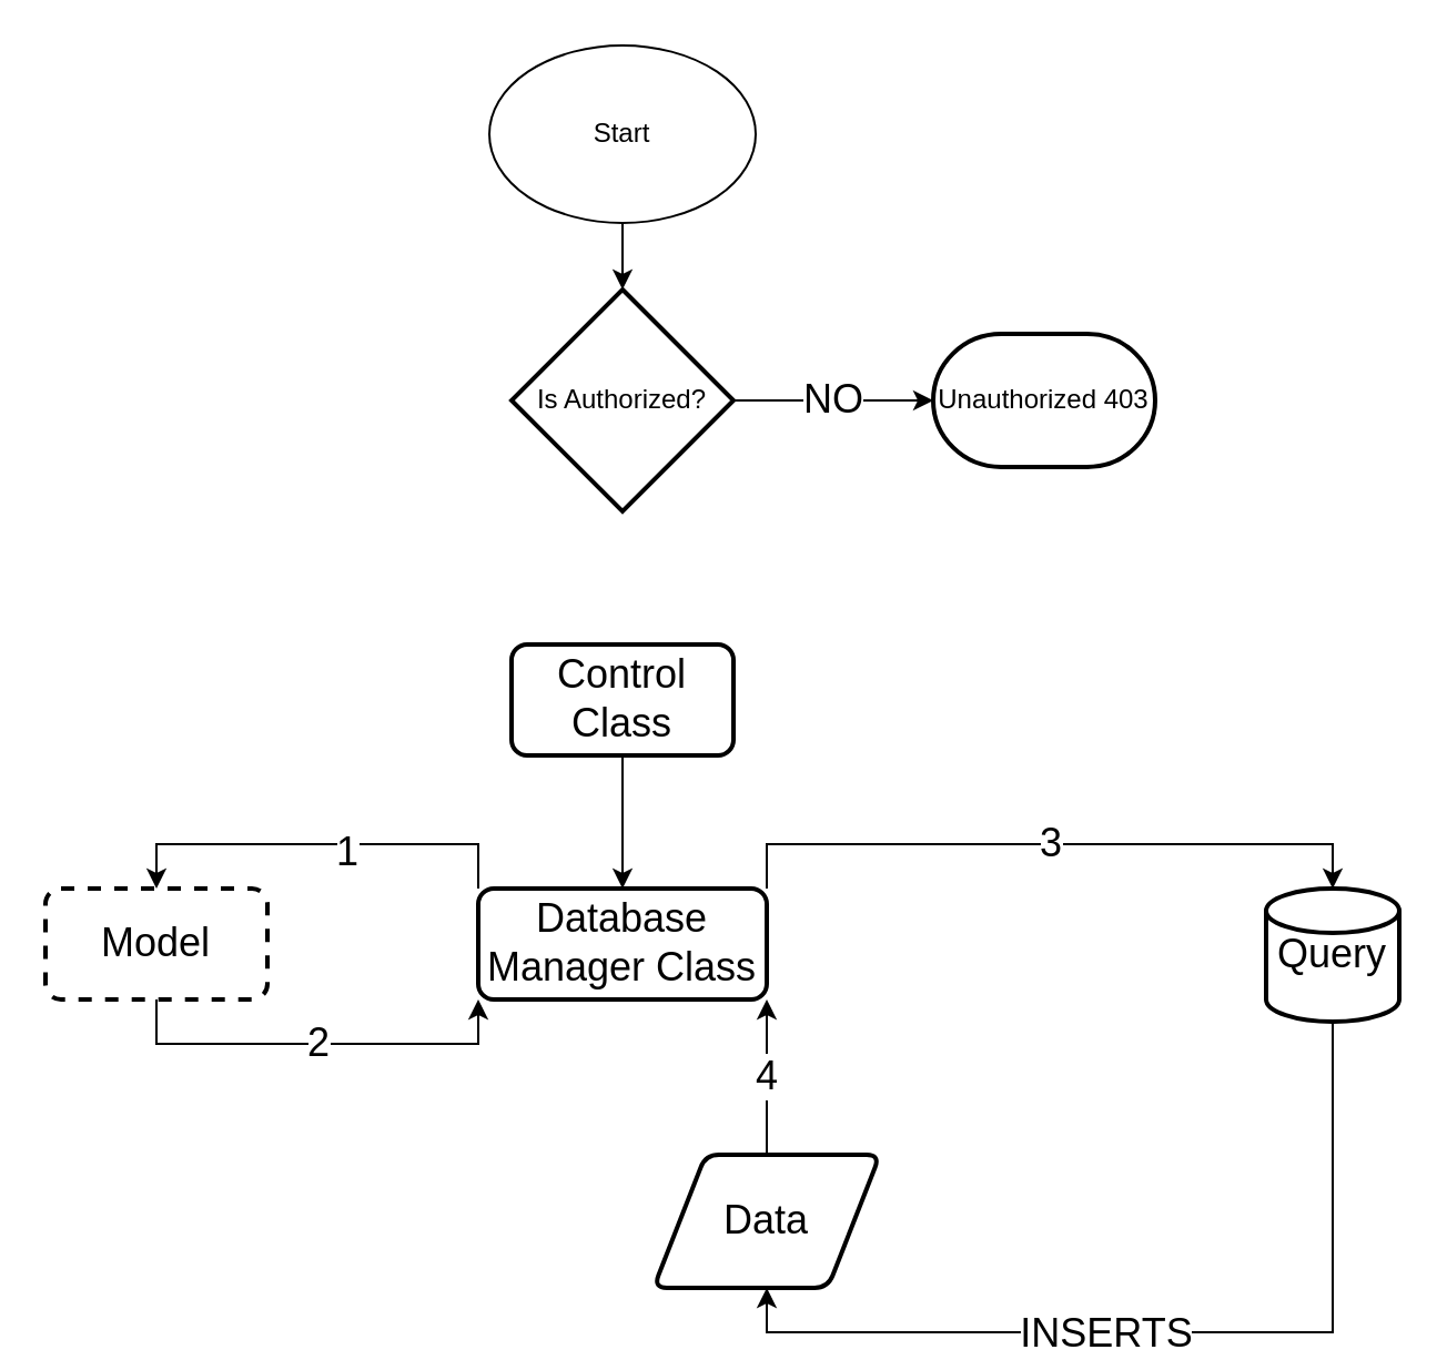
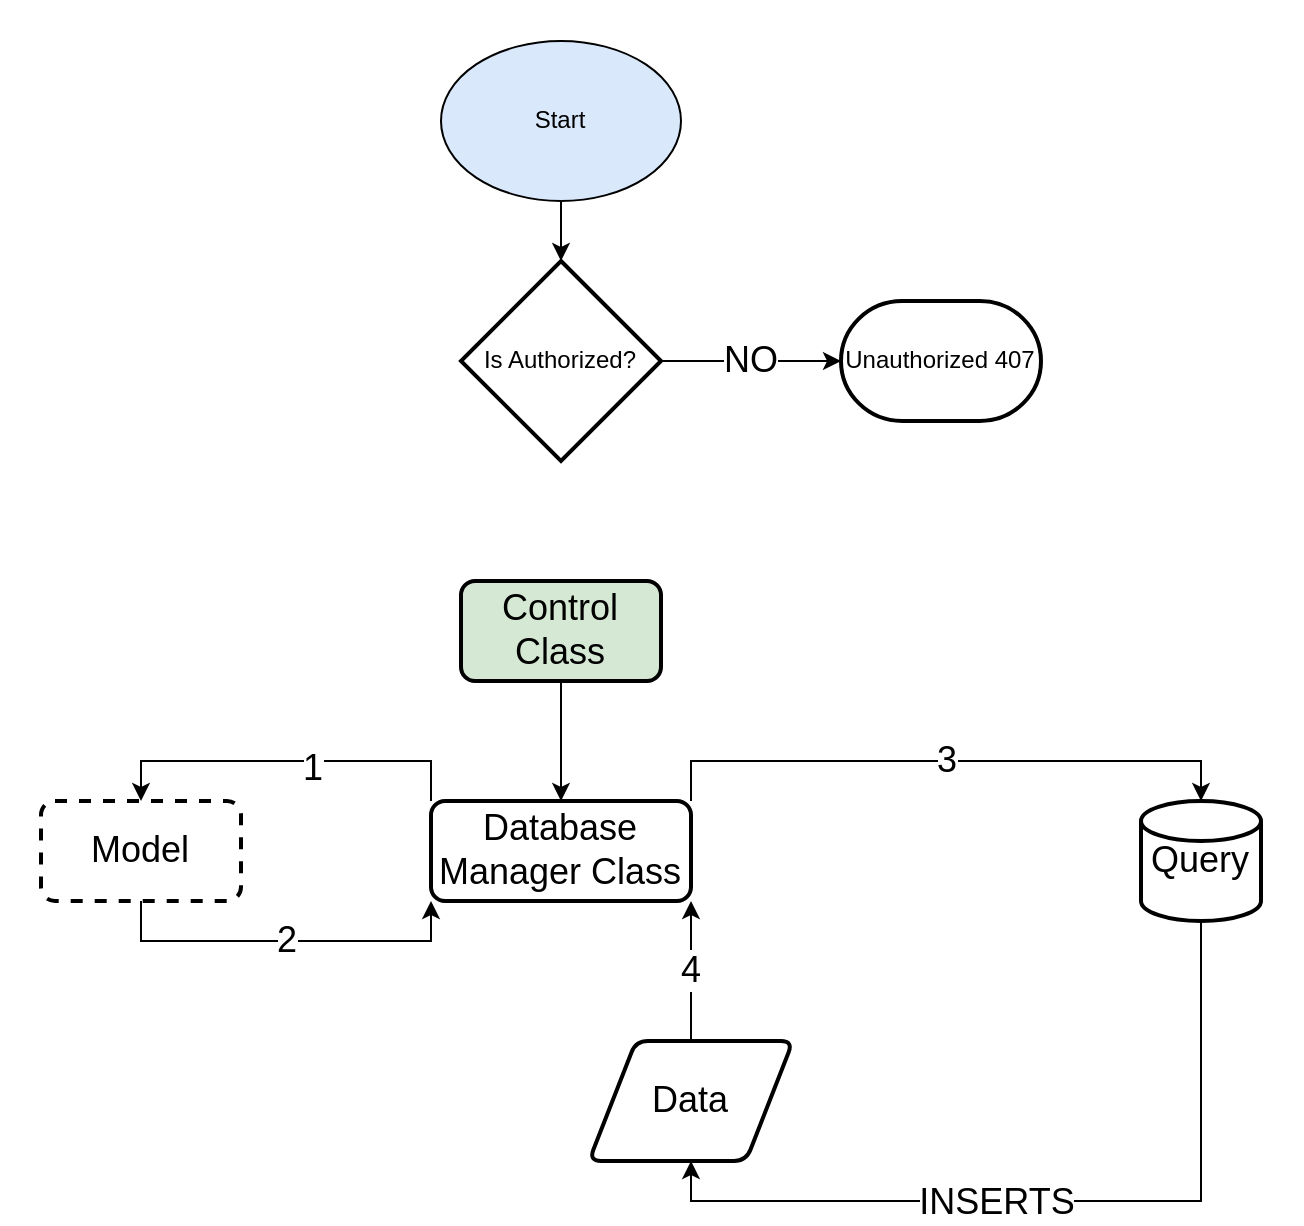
  <mxCell id="0" />
  <mxCell id="1" parent="0" />
  <mxCell id="2" style="edgeStyle=orthogonalEdgeStyle;rounded=0;orthogonalLoop=1;jettySize=auto;html=1;exitX=0.5;exitY=1;exitDx=0;exitDy=0;fontSize=18;entryX=0.5;entryY=0;entryDx=0;entryDy=0;entryPerimeter=0;" edge="1" parent="1" source="3" target="6"><mxGeometry relative="1" as="geometry"><mxPoint x="280" y="120" as="targetPoint" /></mxGeometry></mxCell>
- <mxCell id="3" value="Start" style="ellipse;whiteSpace=wrap;html=1;" vertex="1" parent="1"><mxGeometry x="220" y="20" width="120" height="80" as="geometry" /></mxCell>
+ <mxCell id="3" value="Start" style="ellipse;whiteSpace=wrap;html=1;fillColor=#dae8fc;" vertex="1" parent="1"><mxGeometry x="220" y="20" width="120" height="80" as="geometry" /></mxCell>
  <mxCell id="4" style="edgeStyle=orthogonalEdgeStyle;rounded=0;orthogonalLoop=1;jettySize=auto;html=1;exitX=0.5;exitY=1;exitDx=0;exitDy=0;" edge="1" parent="1"><mxGeometry relative="1" as="geometry"><mxPoint x="280" y="180" as="sourcePoint" /><mxPoint x="280" y="180" as="targetPoint" /></mxGeometry></mxCell>
  <mxCell id="5" value="&lt;font style=&quot;font-size: 18px&quot;&gt;NO&lt;/font&gt;" style="edgeStyle=orthogonalEdgeStyle;rounded=0;orthogonalLoop=1;jettySize=auto;html=1;exitX=1;exitY=0.5;exitDx=0;exitDy=0;exitPerimeter=0;" edge="1" parent="1" source="6" target="7"><mxGeometry relative="1" as="geometry"><Array as="points"><mxPoint x="380" y="180" /><mxPoint x="380" y="180" /></Array></mxGeometry></mxCell>
  <mxCell id="6" value="Is Authorized?" style="strokeWidth=2;html=1;shape=mxgraph.flowchart.decision;whiteSpace=wrap;" vertex="1" parent="1"><mxGeometry x="230" y="130" width="100" height="100" as="geometry" /></mxCell>
- <mxCell id="7" value="Unauthorized 403" style="strokeWidth=2;html=1;shape=mxgraph.flowchart.terminator;whiteSpace=wrap;" vertex="1" parent="1"><mxGeometry x="420" y="150" width="100" height="60" as="geometry" /></mxCell>
+ <mxCell id="7" value="Unauthorized 407" style="strokeWidth=2;html=1;shape=mxgraph.flowchart.terminator;whiteSpace=wrap;" vertex="1" parent="1"><mxGeometry x="420" y="150" width="100" height="60" as="geometry" /></mxCell>
  <mxCell id="8" style="edgeStyle=orthogonalEdgeStyle;rounded=0;orthogonalLoop=1;jettySize=auto;html=1;exitX=0.5;exitY=1;exitDx=0;exitDy=0;fontSize=18;" edge="1" parent="1" source="9" target="13"><mxGeometry relative="1" as="geometry" /></mxCell>
- <mxCell id="9" value="Control Class" style="rounded=1;whiteSpace=wrap;html=1;absoluteArcSize=1;arcSize=14;strokeWidth=2;fontSize=18;" vertex="1" parent="1"><mxGeometry x="230" y="290" width="100" height="50" as="geometry" /></mxCell>
+ <mxCell id="9" value="Control Class" style="rounded=1;whiteSpace=wrap;html=1;absoluteArcSize=1;arcSize=14;strokeWidth=2;fontSize=18;fillColor=#d5e8d4;" vertex="1" parent="1"><mxGeometry x="230" y="290" width="100" height="50" as="geometry" /></mxCell>
  <mxCell id="10" style="edgeStyle=orthogonalEdgeStyle;rounded=0;orthogonalLoop=1;jettySize=auto;html=1;exitX=0;exitY=0;exitDx=0;exitDy=0;entryX=0.5;entryY=0;entryDx=0;entryDy=0;fontSize=18;" edge="1" parent="1" source="13" target="15"><mxGeometry relative="1" as="geometry" /></mxCell>
  <mxCell id="11" value="1" style="edgeLabel;html=1;align=center;verticalAlign=middle;resizable=0;points=[];fontSize=18;" vertex="1" connectable="0" parent="10"><mxGeometry x="-0.135" y="3" relative="1" as="geometry"><mxPoint as="offset" /></mxGeometry></mxCell>
  <mxCell id="12" value="3" style="edgeStyle=orthogonalEdgeStyle;rounded=0;orthogonalLoop=1;jettySize=auto;html=1;exitX=1;exitY=0;exitDx=0;exitDy=0;entryX=0.5;entryY=0;entryDx=0;entryDy=0;entryPerimeter=0;fontSize=18;" edge="1" parent="1" source="13" target="18"><mxGeometry relative="1" as="geometry" /></mxCell>
  <mxCell id="13" value="Database Manager Class" style="rounded=1;whiteSpace=wrap;html=1;absoluteArcSize=1;arcSize=14;strokeWidth=2;fontSize=18;" vertex="1" parent="1"><mxGeometry x="215" y="400" width="130" height="50" as="geometry" /></mxCell>
  <mxCell id="14" value="2" style="edgeStyle=orthogonalEdgeStyle;rounded=0;orthogonalLoop=1;jettySize=auto;html=1;exitX=0.5;exitY=1;exitDx=0;exitDy=0;entryX=0;entryY=1;entryDx=0;entryDy=0;fontSize=18;" edge="1" parent="1" source="15" target="13"><mxGeometry relative="1" as="geometry" /></mxCell>
  <mxCell id="15" value="Model" style="rounded=1;whiteSpace=wrap;html=1;absoluteArcSize=1;arcSize=14;strokeWidth=2;fontSize=18;dashed=1;" vertex="1" parent="1"><mxGeometry x="20" y="400" width="100" height="50" as="geometry" /></mxCell>
  <mxCell id="16" style="edgeStyle=orthogonalEdgeStyle;rounded=0;orthogonalLoop=1;jettySize=auto;html=1;exitX=0.5;exitY=1;exitDx=0;exitDy=0;exitPerimeter=0;entryX=0.5;entryY=1;entryDx=0;entryDy=0;fontSize=18;" edge="1" parent="1" source="18" target="20"><mxGeometry relative="1" as="geometry" /></mxCell>
  <mxCell id="17" value="INSERTS" style="edgeLabel;html=1;align=center;verticalAlign=middle;resizable=0;points=[];fontSize=18;" vertex="1" connectable="0" parent="16"><mxGeometry x="0.171" relative="1" as="geometry"><mxPoint as="offset" /></mxGeometry></mxCell>
  <mxCell id="18" value="Query" style="strokeWidth=2;html=1;shape=mxgraph.flowchart.database;whiteSpace=wrap;fontSize=18;" vertex="1" parent="1"><mxGeometry x="570" y="400" width="60" height="60" as="geometry" /></mxCell>
  <mxCell id="19" value="4" style="edgeStyle=orthogonalEdgeStyle;rounded=0;orthogonalLoop=1;jettySize=auto;html=1;exitX=0.5;exitY=0;exitDx=0;exitDy=0;fontSize=18;entryX=1;entryY=1;entryDx=0;entryDy=0;" edge="1" parent="1" source="20" target="13"><mxGeometry relative="1" as="geometry"><mxPoint x="344" y="460" as="targetPoint" /></mxGeometry></mxCell>
  <mxCell id="20" value="Data" style="shape=parallelogram;html=1;strokeWidth=2;perimeter=parallelogramPerimeter;whiteSpace=wrap;rounded=1;arcSize=12;size=0.23;fontSize=18;" vertex="1" parent="1"><mxGeometry x="294" y="520" width="102" height="60" as="geometry" /></mxCell>
